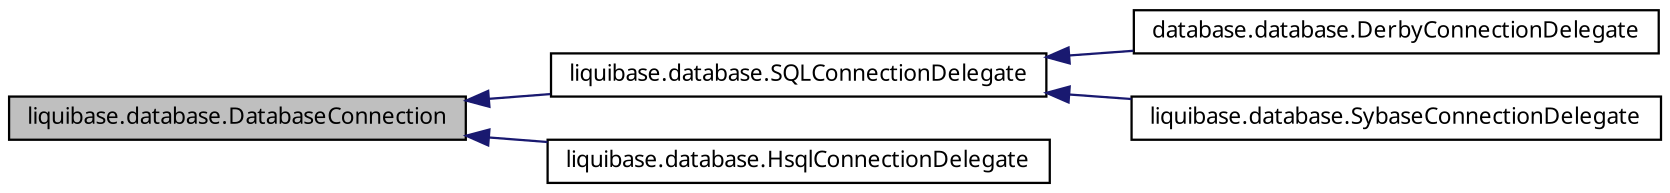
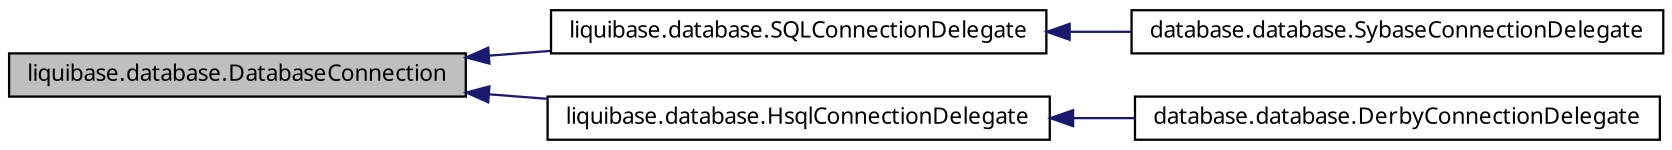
  digraph {
    rankdir=LR
    node [color=black fillcolor=white fontname="FreeSans.ttf" fontsize=10 shape=record style=filled]
    edge [color=midnightblue dir=back fontname="FreeSans.ttf" fontsize=10 labelfontname="FreeSans.ttf" labelfontsize=10 style=solid]
    n1 [fillcolor=grey75 fontcolor=black height=0.2 label="liquibase.database.DatabaseConnection" width=0.4]
    n2 [height=0.2 label="liquibase.database.SQLConnectionDelegate" width=0.4]
    n3 [height=0.2 label="liquibase.database.HsqlConnectionDelegate" width=0.4]
    n4 [height=0.2 label="database.database.DerbyConnectionDelegate" width=0.4]
-   n5 [height=0.2 label="liquibase.database.SybaseConnectionDelegate" width=0.4]
+   n5 [height=0.2 label="database.database.SybaseConnectionDelegate" width=0.4]
    n1 -> n2
    n1 -> n3
-   n2 -> n4
+   n3 -> n4
    n2 -> n5
  }
